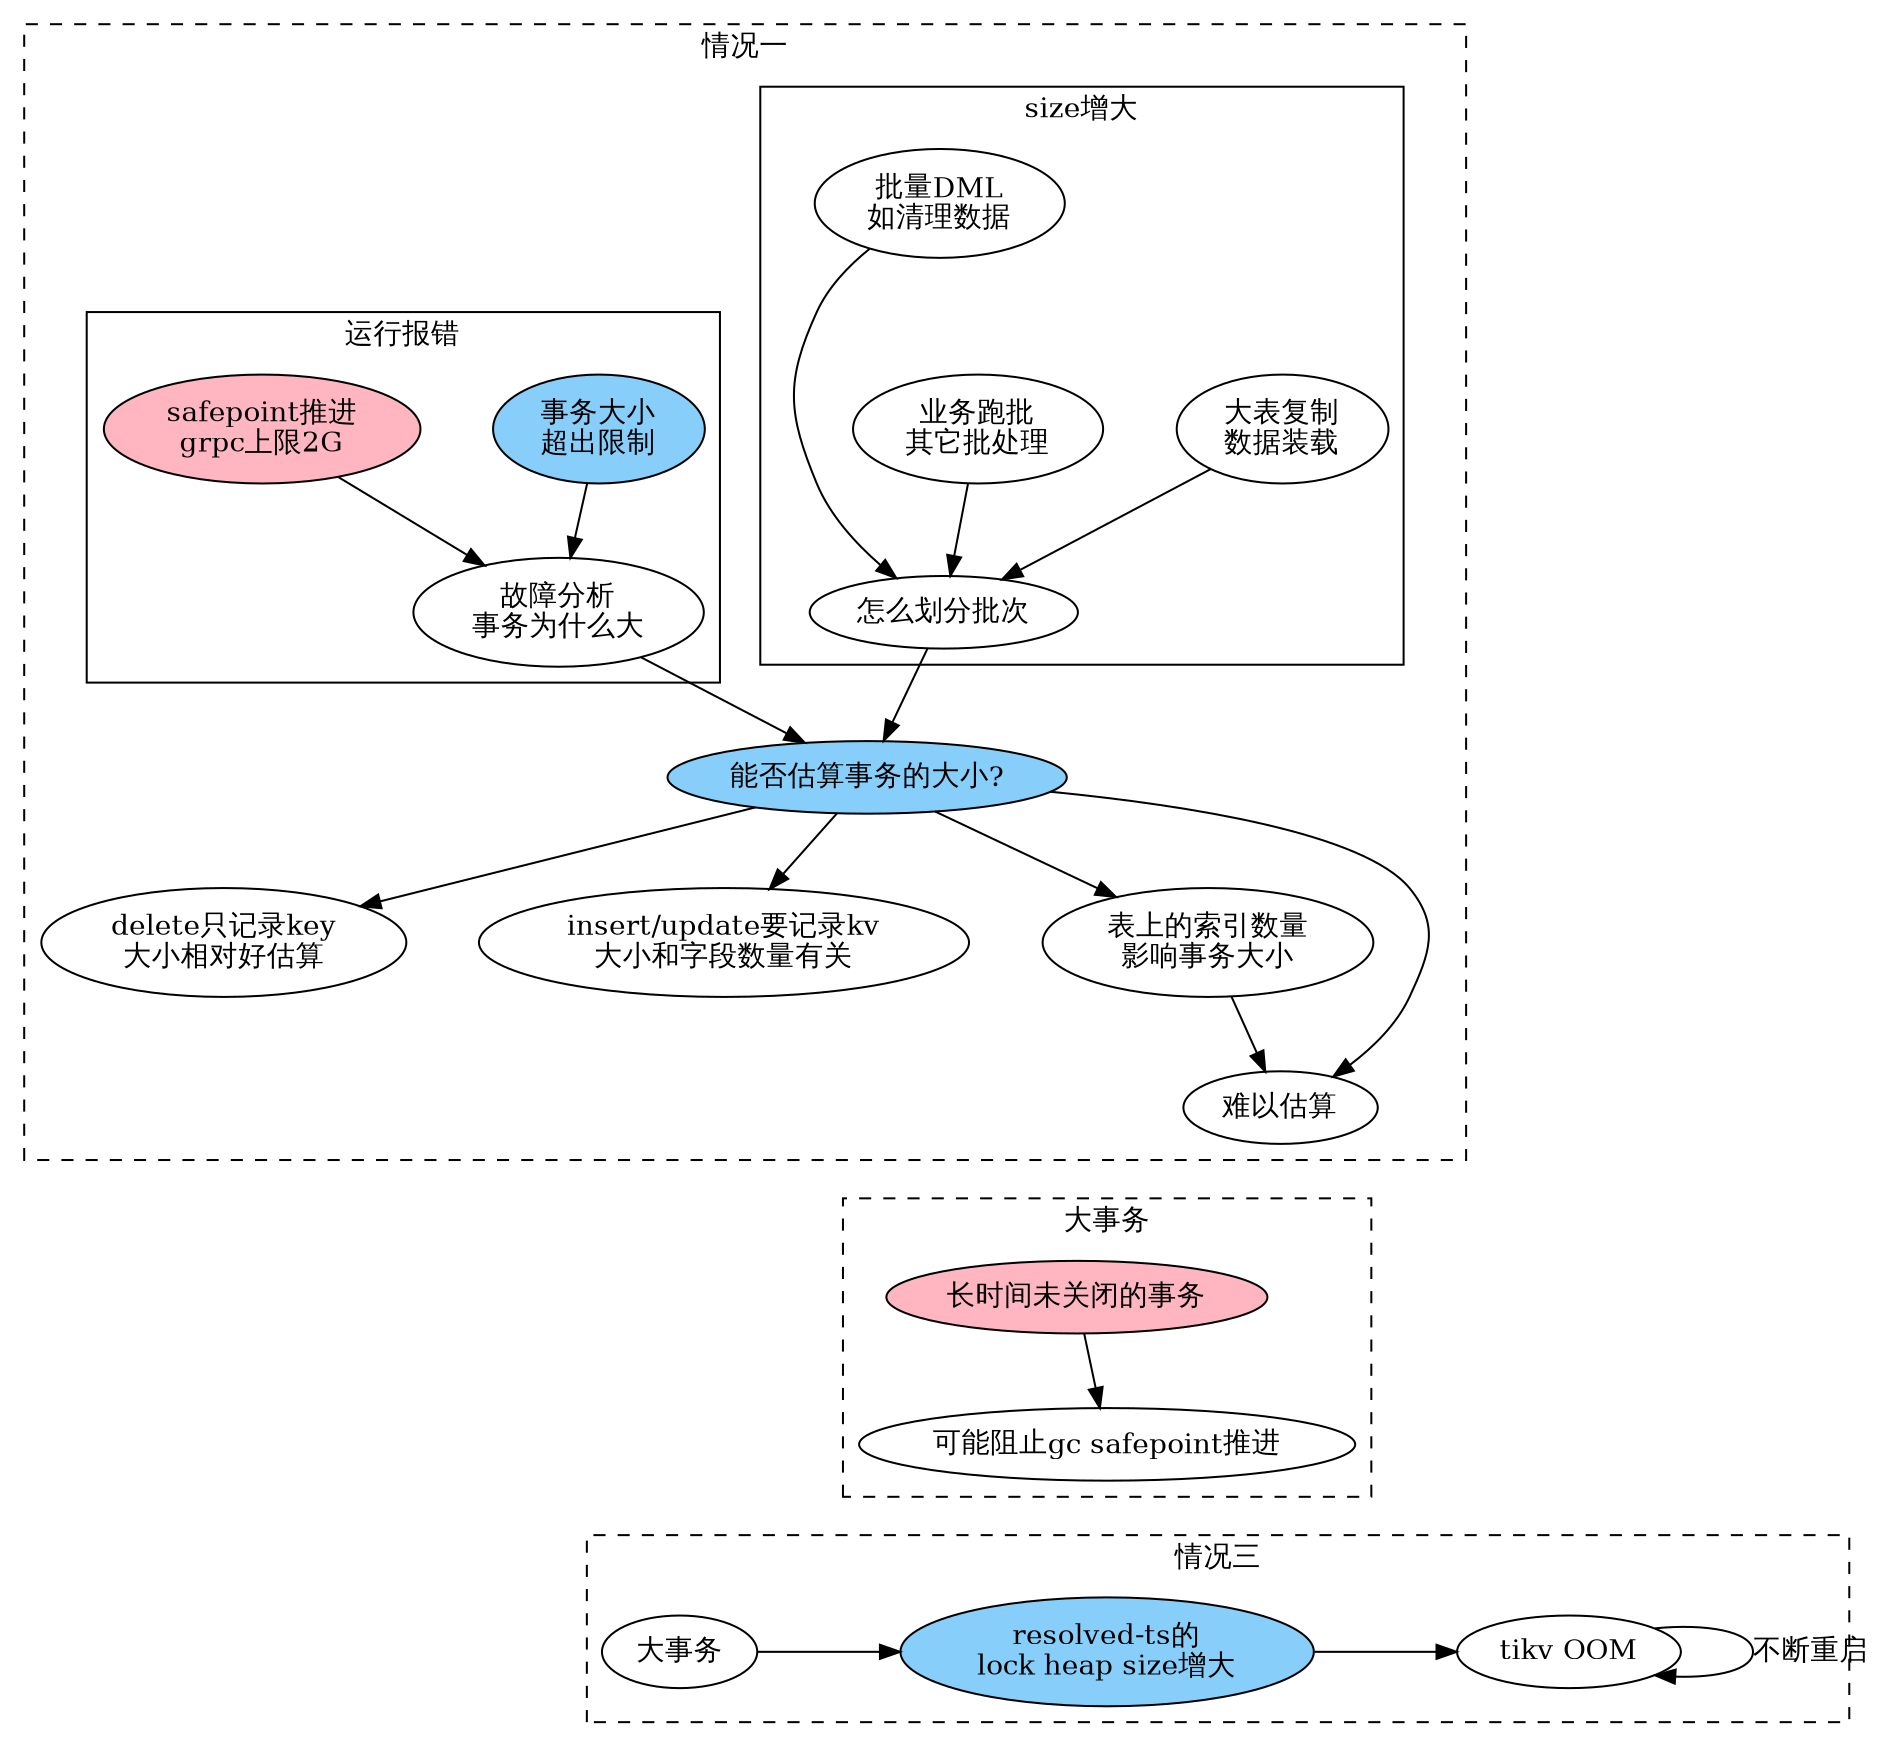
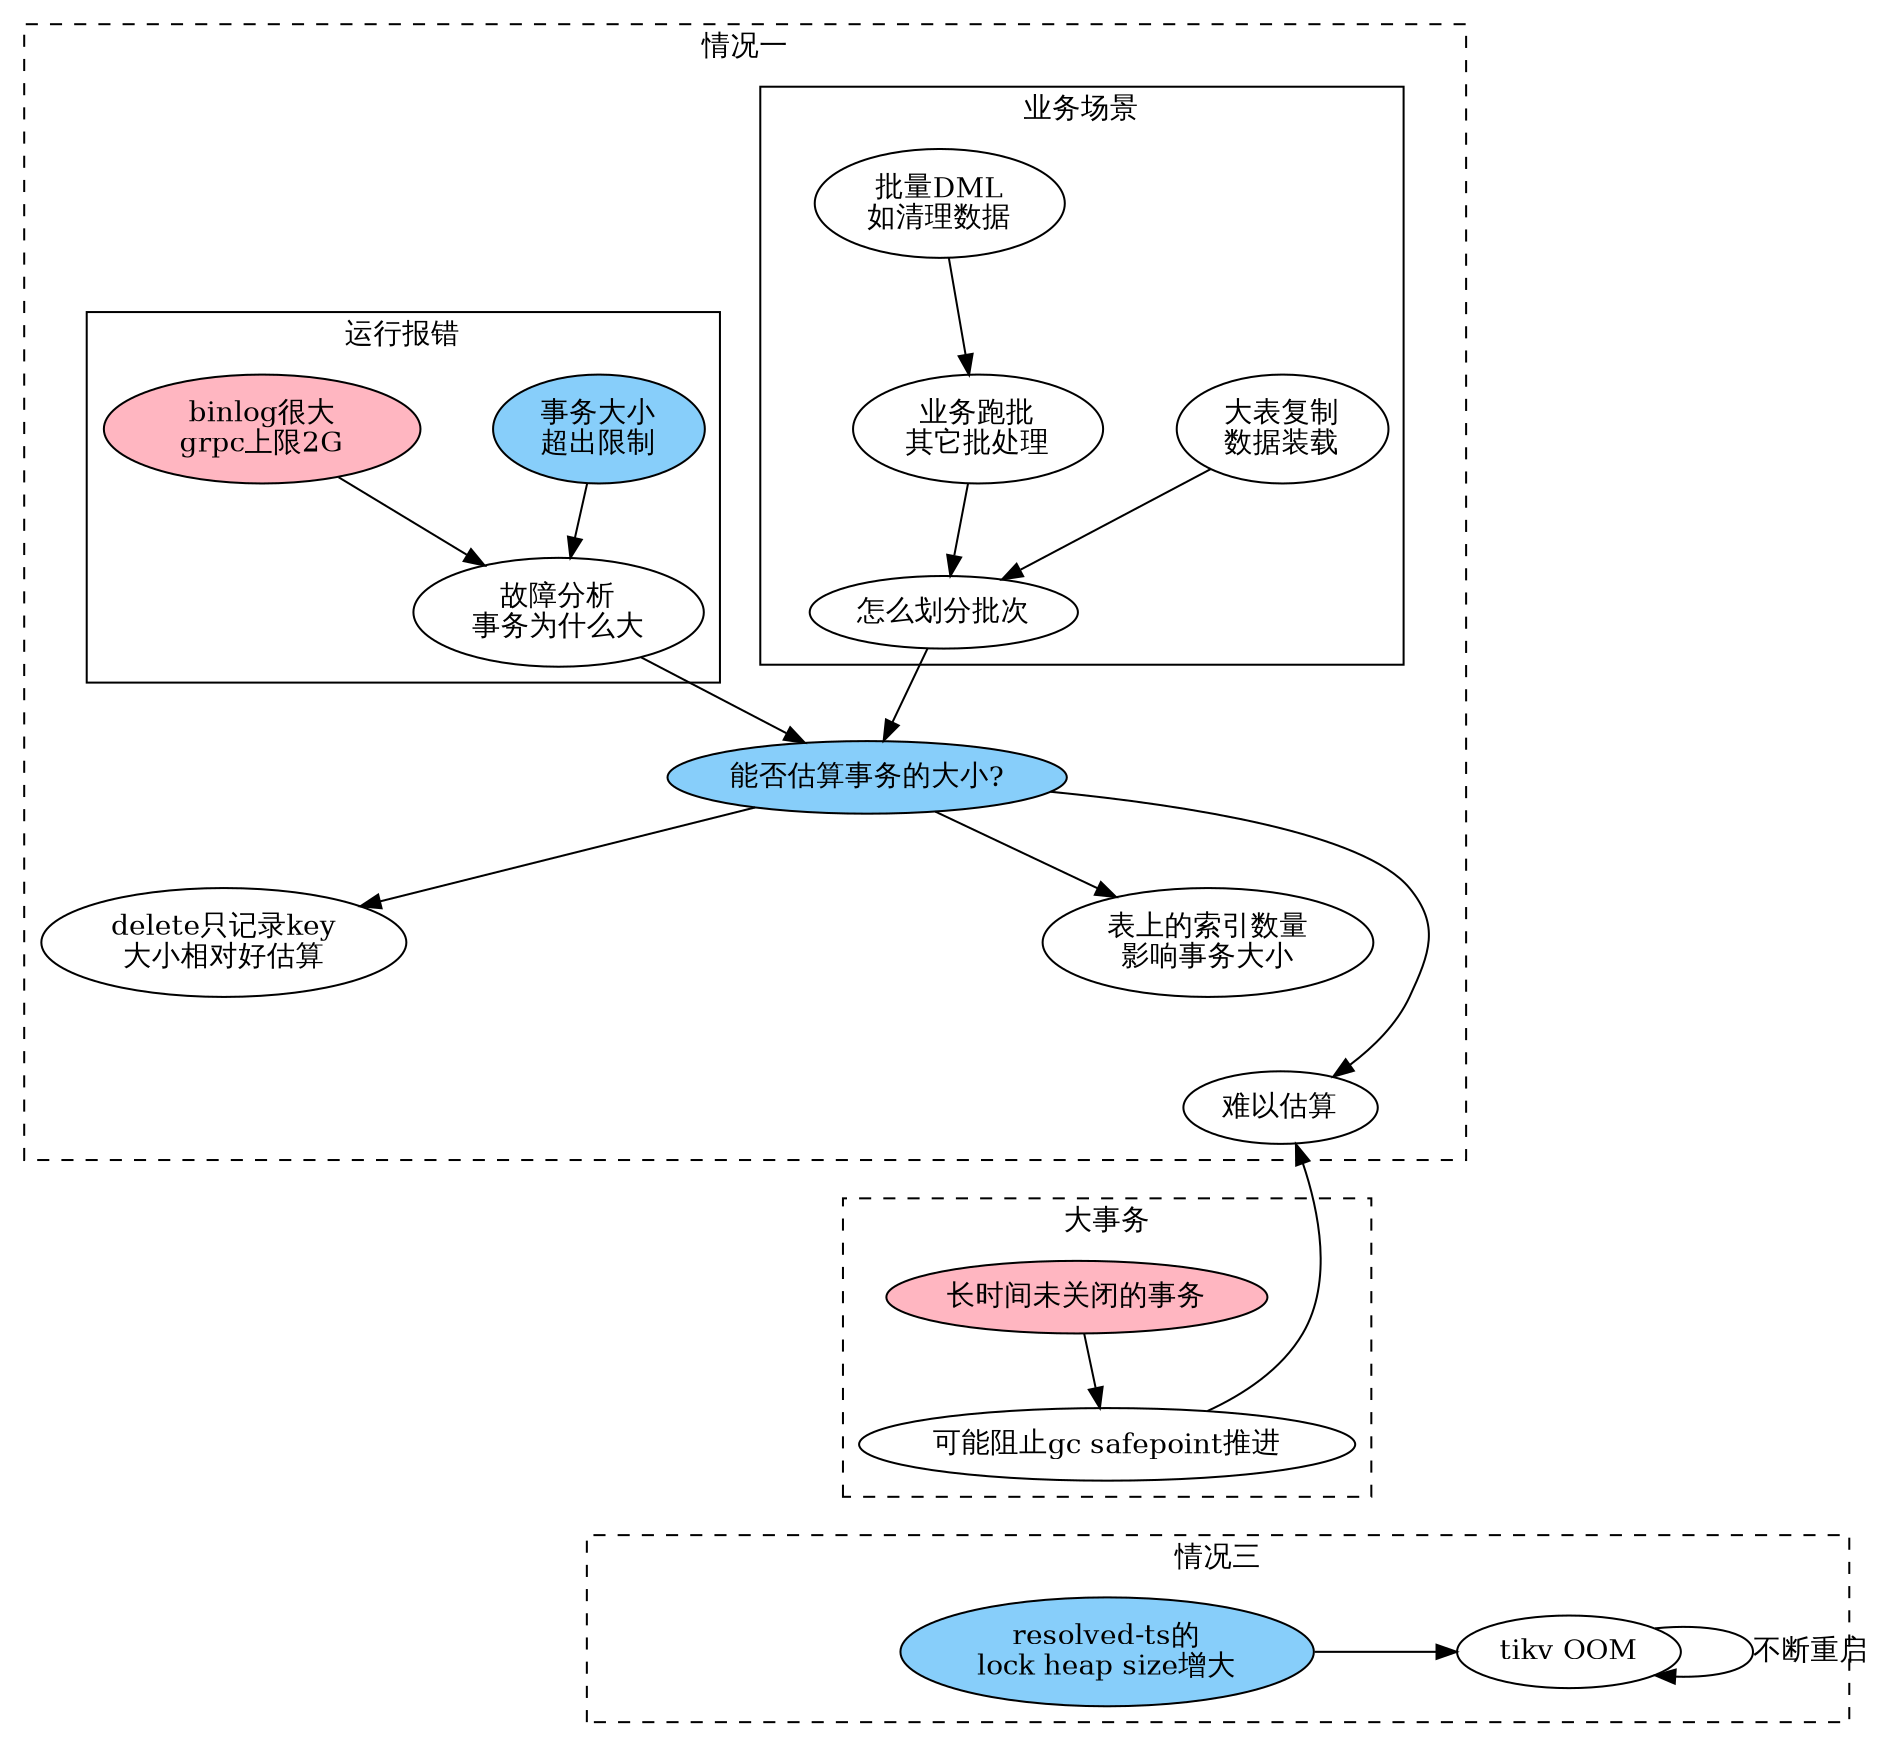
  digraph {
    nodesep=0.5
    ranksep=0.5
    "大表复制\n数据装载"
    "怎么划分批次"
    "批量DML\n如清理数据"
    "业务跑批\n其它批处理"
    n5 [fillcolor=lightskyblue label="事务大小\n超出限制" style=filled]
    "故障分析\n事务为什么大"
-   n7 [fillcolor=lightpink label="safepoint推进\ngrpc上限2G" style=filled]
+   n7 [fillcolor=lightpink label="binlog很大\ngrpc上限2G" style=filled]
    n8 [fillcolor=lightskyblue label="能否估算事务的大小?" style=filled]
    "delete只记录key\n大小相对好估算"
-   "insert/update要记录kv\n大小和字段数量有关"
    "表上的索引数量\n影响事务大小"
    "难以估算"
    n13 [fillcolor=lightpink label="长时间未关闭的事务" style=filled]
    "可能阻止gc safepoint推进"
    n15 [fillcolor=lightskyblue label="resolved-ts的\nlock heap size增大" style=filled]
    "tikv OOM"
-   "大事务"
    subgraph cluster_1 {
      label="情况一"
      style=dashed
      n8
      "delete只记录key\n大小相对好估算"
-     "insert/update要记录kv\n大小和字段数量有关"
      "表上的索引数量\n影响事务大小"
      "难以估算"
      subgraph cluster_2 {
-       label="size增大"
+       label="业务场景"
        style=none
        "大表复制\n数据装载"
        "怎么划分批次"
        "批量DML\n如清理数据"
        "业务跑批\n其它批处理"
      }
      subgraph cluster_3 {
        label="运行报错"
        style=none
        n5
        "故障分析\n事务为什么大"
        n7
      }
    }
    subgraph cluster_4 {
      label="大事务"
      style=dashed
      n13
      "可能阻止gc safepoint推进"
    }
    subgraph cluster_5 {
      label="情况三"
      style=dashed
      subgraph sub_6 {
        label="情况三"
        rank=same
        style=dashed
        n15
        "tikv OOM"
-       "大事务"
      }
    }
    "大表复制\n数据装载" -> "怎么划分批次"
    "怎么划分批次" -> n8
-   "批量DML\n如清理数据" -> "怎么划分批次"
+   "批量DML\n如清理数据" -> "业务跑批\n其它批处理"
    "业务跑批\n其它批处理" -> "怎么划分批次"
    n5 -> "故障分析\n事务为什么大"
    "故障分析\n事务为什么大" -> n8
    n7 -> "故障分析\n事务为什么大"
    n8 -> "delete只记录key\n大小相对好估算"
-   n8 -> "insert/update要记录kv\n大小和字段数量有关"
    n8 -> "表上的索引数量\n影响事务大小"
    n8 -> "难以估算"
-   "表上的索引数量\n影响事务大小" -> "难以估算"
+   "可能阻止gc safepoint推进" -> "难以估算"
    "难以估算" -> n13 [style=invis]
    n13 -> "可能阻止gc safepoint推进"
    "可能阻止gc safepoint推进" -> n15 [style=invis]
    n15 -> "tikv OOM"
    "tikv OOM" -> "tikv OOM" [label="不断重启"]
-   "大事务" -> n15
  }
